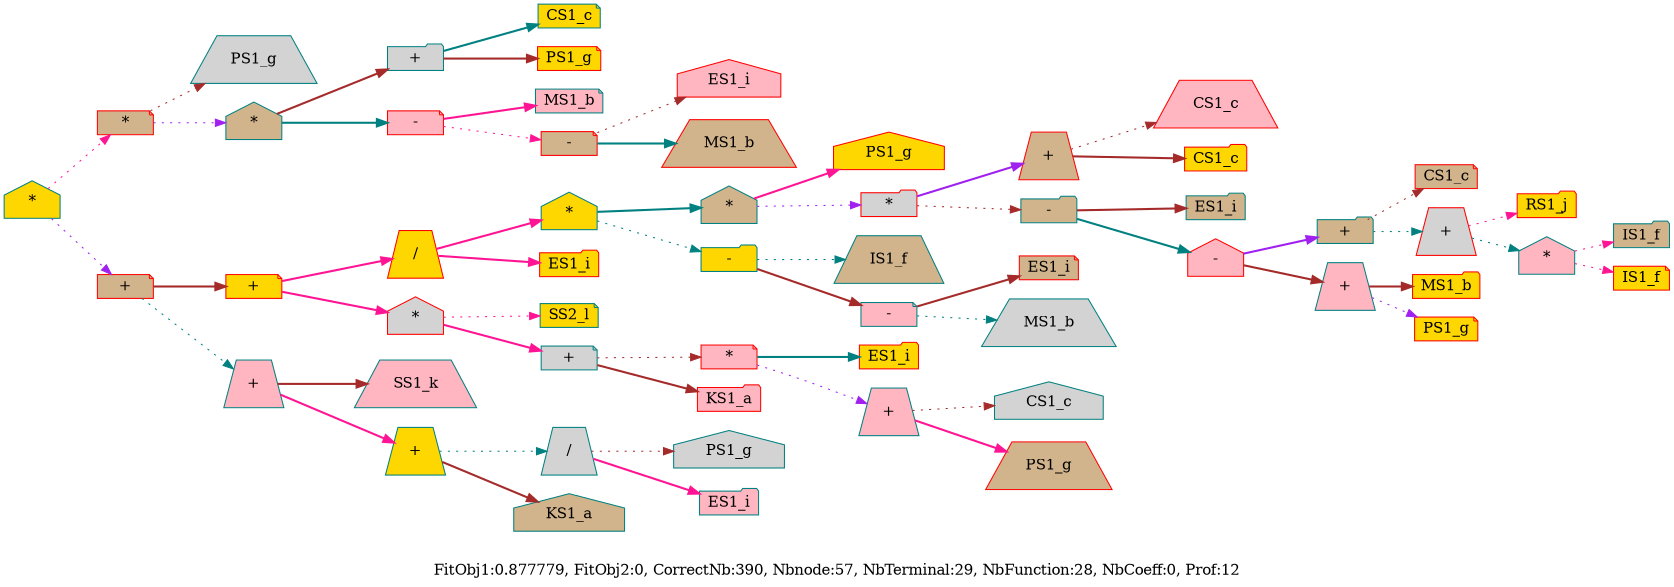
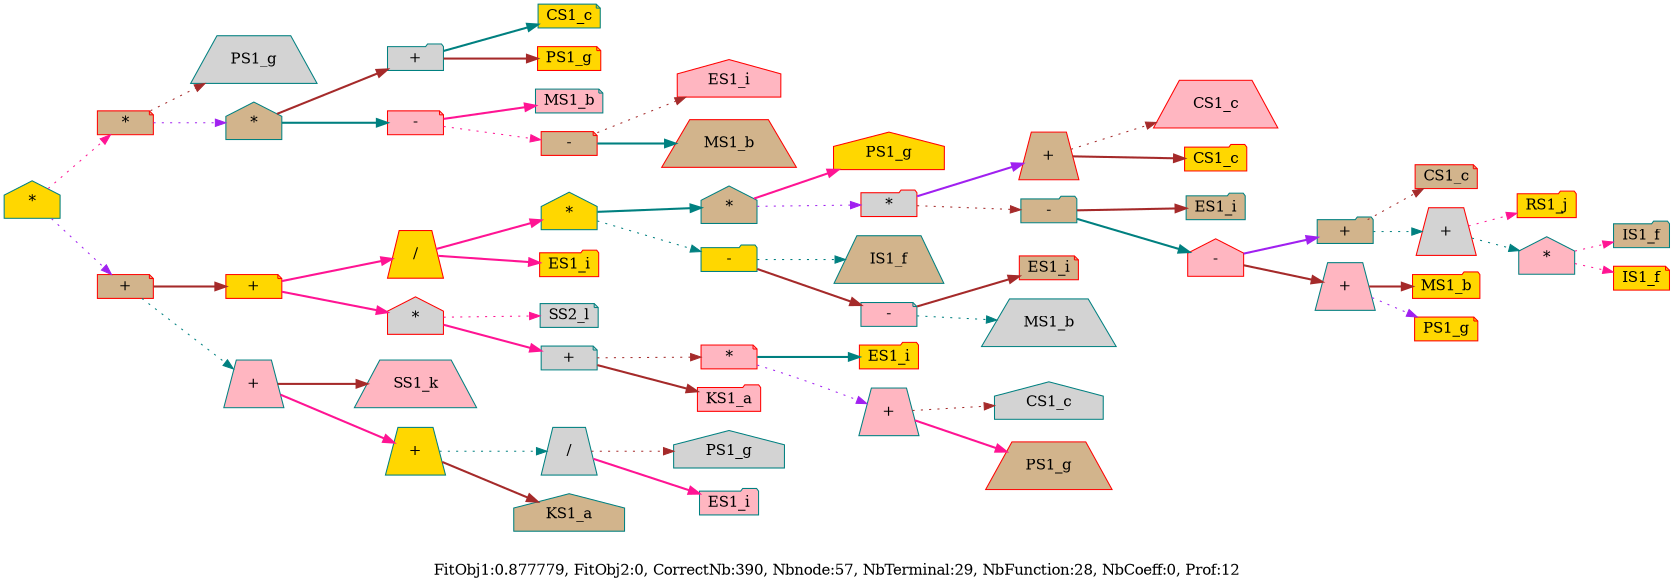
  digraph {
    label="FitObj1:0.877779, FitObj2:0, CorrectNb:390, Nbnode:57, NbTerminal:29, NbFunction:28, NbCoeff:0, Prof:12"
    rankdir=LR
    node [shape=note style=filled fillcolor=gold color=teal]
    edge [color=brown style=bold]
    n1 [height=.1 label="*" shape=house]
    n2 [height=.1 label="*" fillcolor=tan color=red]
    n3 [height=.1 label="+" fillcolor=tan color=red]
    n4 [height=.1 label=PS1_g shape=trapezium fillcolor=lightgrey]
    n5 [height=.1 label="*" shape=house fillcolor=tan]
    n6 [height=.1 label="+" shape=folder fillcolor=lightgrey]
    n7 [height=.1 label="-" fillcolor=lightpink color=red]
    n8 [height=.1 label=CS1_c]
    n9 [height=.1 label=PS1_g color=red]
    n10 [height=.1 label=MS1_b fillcolor=lightpink]
    n11 [height=.1 label="-" fillcolor=tan color=red]
    n12 [height=.1 label=ES1_i shape=house fillcolor=lightpink color=red]
    n13 [height=.1 label=MS1_b shape=trapezium fillcolor=tan color=red]
    n14 [height=.1 label="+" color=red]
    n15 [height=.1 label="+" shape=trapezium fillcolor=lightpink]
    n16 [height=.1 label="/" shape=trapezium color=red]
    n17 [height=.1 label="*" shape=house fillcolor=lightgrey color=red]
    n18 [height=.1 label="*" shape=house]
    n19 [height=.1 label=ES1_i shape=folder color=red]
    n20 [height=.1 label="*" shape=house fillcolor=tan]
    n21 [height=.1 label="-" shape=folder]
    n22 [height=.1 label=PS1_g shape=house color=red]
    n23 [height=.1 label="*" shape=folder fillcolor=lightgrey color=red]
    n24 [height=.1 label="+" shape=trapezium fillcolor=tan color=red]
    n25 [height=.1 label="-" shape=folder fillcolor=tan]
    n26 [height=.1 label=CS1_c shape=trapezium fillcolor=lightpink color=red]
    n27 [height=.1 label=CS1_c shape=folder color=red]
    n28 [height=.1 label=ES1_i shape=folder fillcolor=tan]
    n29 [height=.1 label="-" shape=house fillcolor=lightpink color=red]
    n30 [height=.1 label="+" shape=folder fillcolor=tan]
    n31 [height=.1 label="+" shape=trapezium fillcolor=lightpink]
    n32 [height=.1 label=CS1_c fillcolor=tan color=red]
    n33 [height=.1 label="+" shape=trapezium fillcolor=lightgrey color=red]
    n34 [height=.1 label=RS1_j shape=folder color=red]
    n35 [height=.1 label="*" shape=house fillcolor=lightpink]
    n36 [height=.1 label=IS1_f shape=folder fillcolor=tan]
    n37 [height=.1 label=IS1_f color=red]
    n38 [height=.1 label=MS1_b shape=folder color=red]
    n39 [height=.1 label=PS1_g color=red]
    n40 [height=.1 label=IS1_f shape=trapezium fillcolor=tan]
    n41 [height=.1 label="-" fillcolor=lightpink]
    n42 [height=.1 label=ES1_i fillcolor=tan color=red]
    n43 [height=.1 label=MS1_b shape=trapezium fillcolor=lightgrey]
-   n44 [height=.1 label=SS2_l]
+   n44 [height=.1 label=SS2_l fillcolor=lightgrey]
    n45 [height=.1 label="+" fillcolor=lightgrey]
    n46 [height=.1 label="*" fillcolor=lightpink color=red]
    n47 [height=.1 label=KS1_a shape=folder fillcolor=lightpink color=red]
    n48 [height=.1 label=ES1_i shape=folder color=red]
    n49 [height=.1 label="+" shape=trapezium fillcolor=lightpink]
    n50 [height=.1 label=CS1_c shape=house fillcolor=lightgrey]
    n51 [height=.1 label=PS1_g shape=trapezium fillcolor=tan color=red]
    n52 [height=.1 label=SS1_k shape=trapezium fillcolor=lightpink]
    n53 [height=.1 label="+" shape=trapezium]
    n54 [height=.1 label="/" shape=trapezium fillcolor=lightgrey]
    n55 [height=.1 label=KS1_a shape=house fillcolor=tan]
    n56 [height=.1 label=PS1_g shape=house fillcolor=lightgrey]
    n57 [height=.1 label=ES1_i shape=folder fillcolor=lightpink]
    n1 -> n2 [color=deeppink style=dotted]
    n1 -> n3 [color=purple style=dotted]
    n2 -> n4 [style=dotted]
    n2 -> n5 [color=purple style=dotted]
    n3 -> n14
    n3 -> n15 [color=teal style=dotted]
    n5 -> n6
    n5 -> n7 [color=teal]
    n6 -> n8 [color=teal]
    n6 -> n9
    n7 -> n10 [color=deeppink]
    n7 -> n11 [color=deeppink style=dotted]
    n11 -> n12 [style=dotted]
    n11 -> n13 [color=teal]
    n14 -> n16 [color=deeppink]
    n14 -> n17 [color=deeppink]
    n15 -> n52
    n15 -> n53 [color=deeppink]
    n16 -> n18 [color=deeppink]
    n16 -> n19 [color=deeppink]
    n17 -> n44 [color=deeppink style=dotted]
    n17 -> n45 [color=deeppink]
    n18 -> n20 [color=teal]
    n18 -> n21 [color=teal style=dotted]
    n20 -> n22 [color=deeppink]
    n20 -> n23 [color=purple style=dotted]
    n21 -> n40 [color=teal style=dotted]
    n21 -> n41
    n23 -> n24 [color=purple]
    n23 -> n25 [style=dotted]
    n24 -> n26 [style=dotted]
    n24 -> n27
    n25 -> n28
    n25 -> n29 [color=teal]
    n29 -> n30 [color=purple]
    n29 -> n31
    n30 -> n32 [style=dotted]
    n30 -> n33 [color=teal style=dotted]
    n31 -> n38
    n31 -> n39 [color=purple style=dotted]
    n33 -> n34 [color=deeppink style=dotted]
    n33 -> n35 [color=teal style=dotted]
    n35 -> n36 [color=deeppink style=dotted]
    n35 -> n37 [color=deeppink style=dotted]
    n41 -> n42
    n41 -> n43 [color=teal style=dotted]
    n45 -> n46 [style=dotted]
    n45 -> n47
    n46 -> n48 [color=teal]
    n46 -> n49 [color=purple style=dotted]
    n49 -> n50 [style=dotted]
    n49 -> n51 [color=deeppink]
    n53 -> n54 [color=teal style=dotted]
    n53 -> n55
    n54 -> n56 [style=dotted]
    n54 -> n57 [color=deeppink]
  }
